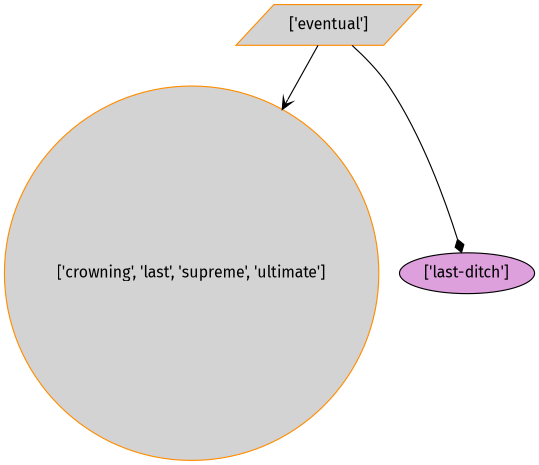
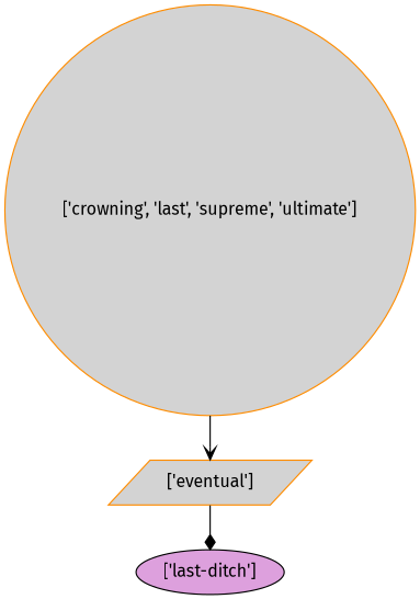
  strict digraph {
    fontname="Fira Sans"
    node [color=darkorange fillcolor=lightgrey fontname="Fira Sans" style=filled]
    edge [fontname="Fira Sans"]
    "['crowning', 'last', 'supreme', 'ultimate']" [shape=circle]
    "['eventual']" [shape=parallelogram]
    "['last-ditch']" [color=black fillcolor=plum shape=ellipse]
-   "['eventual']" -> "['crowning', 'last', 'supreme', 'ultimate']" [arrowhead=vee]
+   "['crowning', 'last', 'supreme', 'ultimate']" -> "['eventual']" [arrowhead=vee]
    "['eventual']" -> "['last-ditch']" [arrowhead=diamond]
  }
